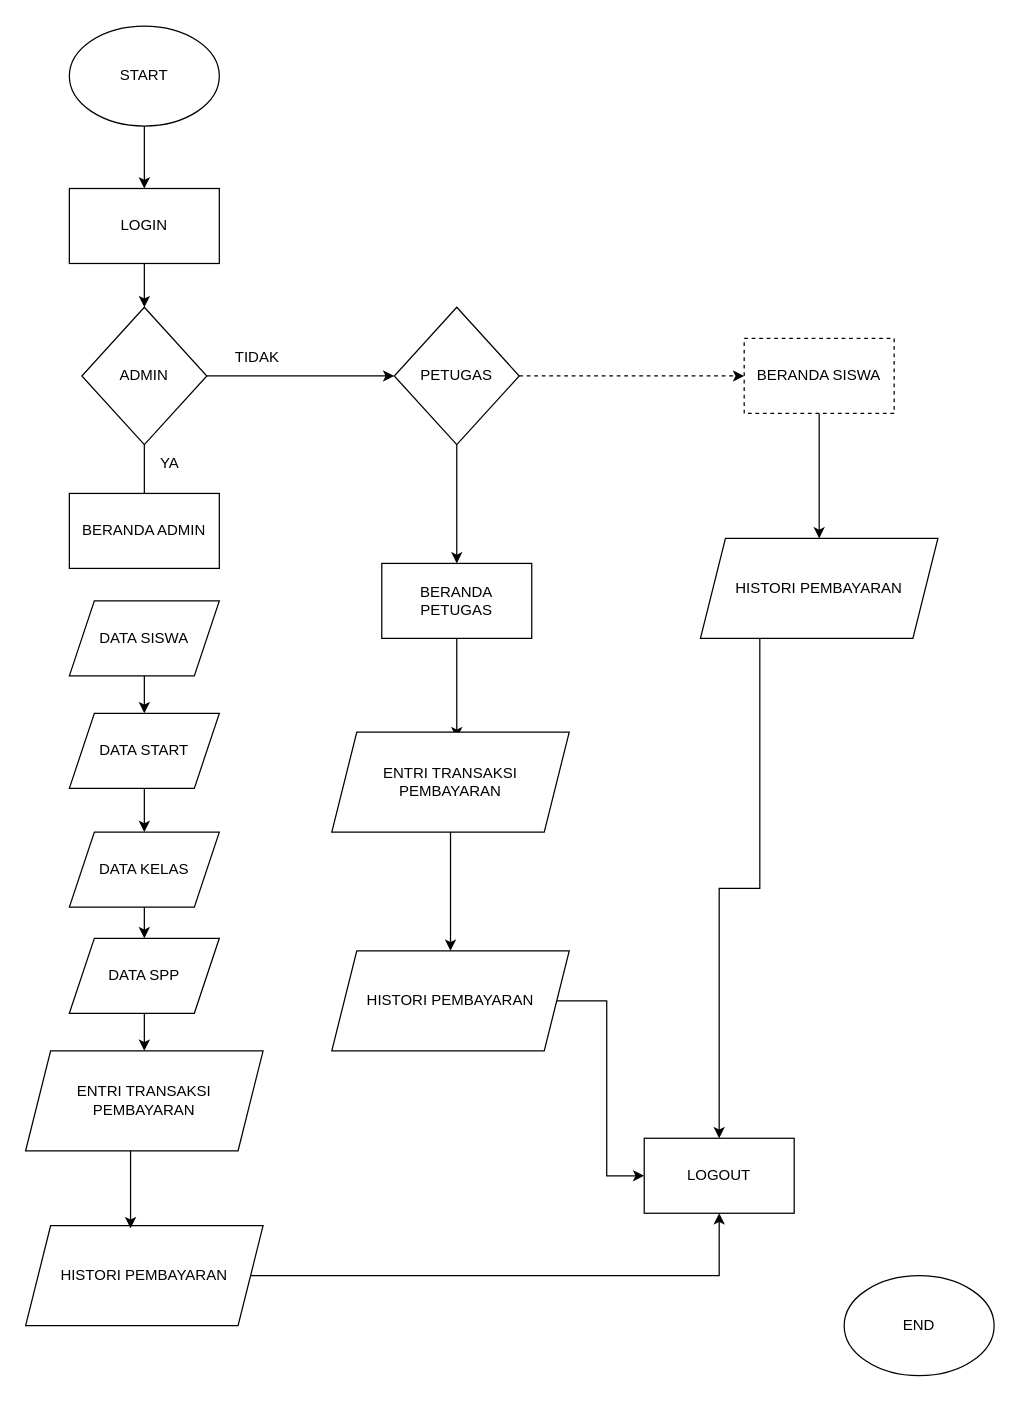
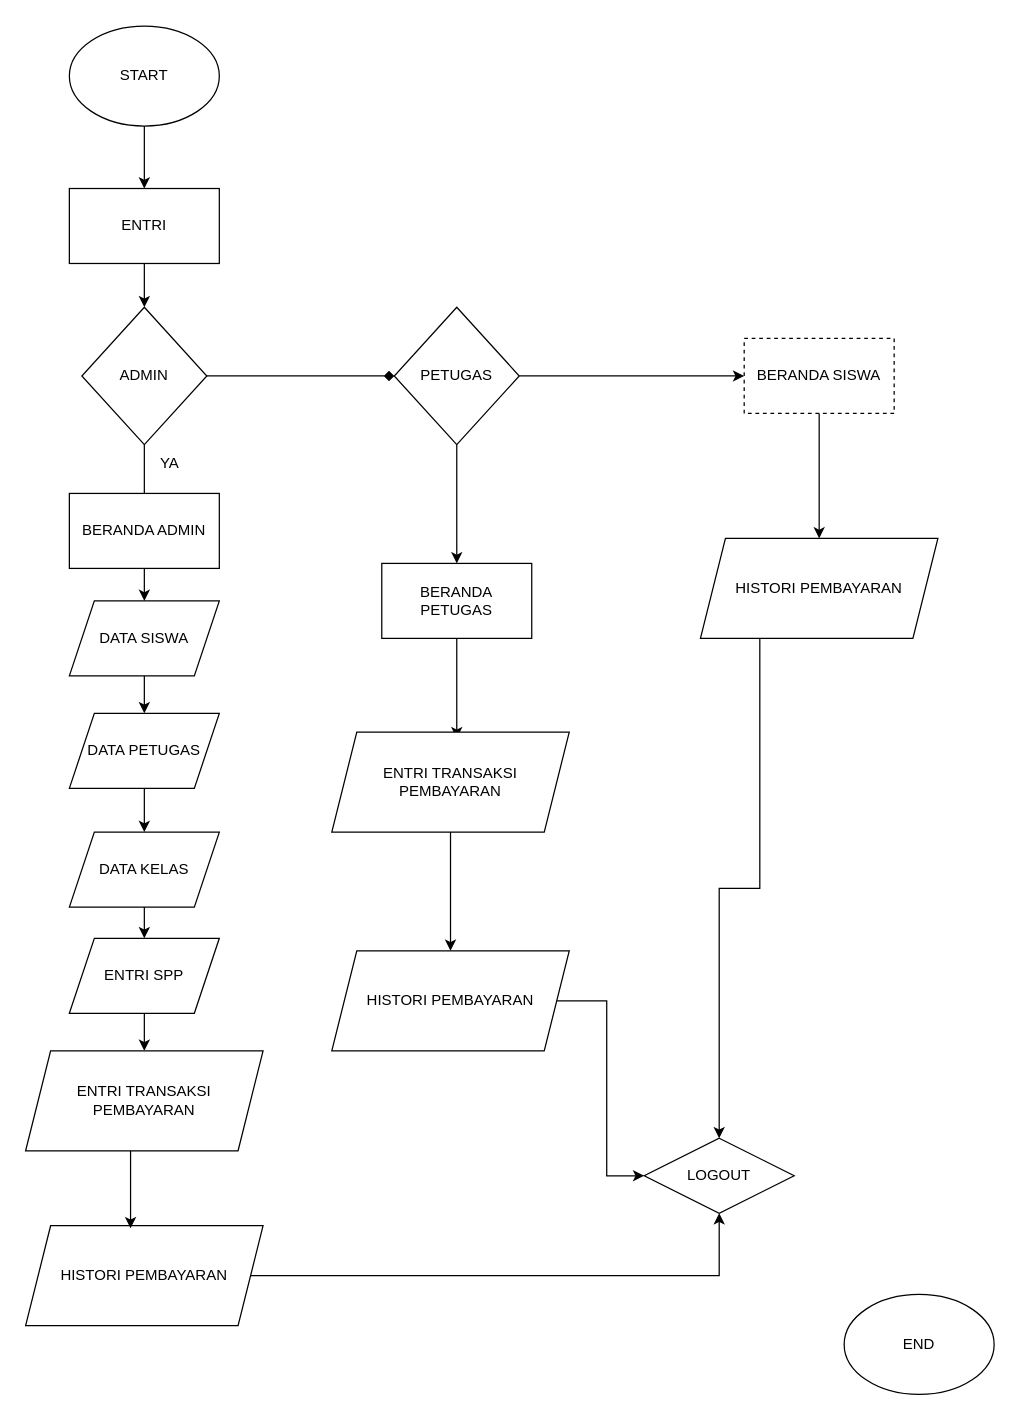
  <mxCell id="0" />
  <mxCell id="1" parent="0" />
  <mxCell id="2" value="START" style="ellipse;whiteSpace=wrap;html=1;" parent="1" vertex="1"><mxGeometry x="55" y="20" width="120" height="80" as="geometry" /></mxCell>
  <mxCell id="3" value="" style="endArrow=classic;html=1;rounded=0;entryX=0.5;entryY=0;entryDx=0;entryDy=0;exitX=0.5;exitY=1;exitDx=0;exitDy=0;" parent="1" edge="1"><mxGeometry width="50" height="50" relative="1" as="geometry"><mxPoint x="115" y="100" as="sourcePoint" /><mxPoint x="115" y="150" as="targetPoint" /></mxGeometry></mxCell>
- <mxCell id="4" value="" style="edgeStyle=orthogonalEdgeStyle;rounded=0;orthogonalLoop=1;jettySize=auto;html=1;" parent="1" source="5" target="15" edge="1"><mxGeometry relative="1" as="geometry" /></mxCell>
+ <mxCell id="4" value="" style="edgeStyle=orthogonalEdgeStyle;rounded=0;orthogonalLoop=1;jettySize=auto;html=1;endArrow=diamond;" parent="1" source="5" target="15" edge="1"><mxGeometry relative="1" as="geometry" /></mxCell>
  <mxCell id="5" value="ADMIN" style="rhombus;whiteSpace=wrap;html=1;" parent="1" vertex="1"><mxGeometry x="65" y="245" width="100" height="110" as="geometry" /></mxCell>
- <mxCell id="6" value="LOGIN" style="rounded=0;whiteSpace=wrap;html=1;" parent="1" vertex="1"><mxGeometry x="55" y="150" width="120" height="60" as="geometry" /></mxCell>
+ <mxCell id="6" value="ENTRI" style="rounded=0;whiteSpace=wrap;html=1;" parent="1" vertex="1"><mxGeometry x="55" y="150" width="120" height="60" as="geometry" /></mxCell>
  <mxCell id="7" value="" style="endArrow=classic;html=1;rounded=0;entryX=0.5;entryY=0;entryDx=0;entryDy=0;exitX=0.5;exitY=1;exitDx=0;exitDy=0;" parent="1" source="6" target="5" edge="1"><mxGeometry width="50" height="50" relative="1" as="geometry"><mxPoint x="65" y="260" as="sourcePoint" /><mxPoint x="115" y="210" as="targetPoint" /></mxGeometry></mxCell>
  <mxCell id="8" value="" style="endArrow=classic;html=1;rounded=0;exitX=0.5;exitY=1;exitDx=0;exitDy=0;" parent="1" source="5" edge="1"><mxGeometry width="50" height="50" relative="1" as="geometry"><mxPoint x="115" y="430" as="sourcePoint" /><mxPoint x="115" y="440" as="targetPoint" /></mxGeometry></mxCell>
+ <mxCell id="9" value="" style="edgeStyle=orthogonalEdgeStyle;rounded=0;orthogonalLoop=1;jettySize=auto;html=1;" parent="1" source="10" target="20" edge="1"><mxGeometry relative="1" as="geometry" /></mxCell>
  <mxCell id="10" value="BERANDA ADMIN" style="whiteSpace=wrap;html=1;" parent="1" vertex="1"><mxGeometry x="55" y="394" width="120" height="60" as="geometry" /></mxCell>
  <mxCell id="11" value="YA" style="text;html=1;align=center;verticalAlign=middle;resizable=0;points=[];autosize=1;strokeColor=none;fillColor=none;" parent="1" vertex="1"><mxGeometry x="115" y="355" width="40" height="30" as="geometry" /></mxCell>
- <mxCell id="12" value="TIDAK" style="text;html=1;align=center;verticalAlign=middle;resizable=0;points=[];autosize=1;strokeColor=none;fillColor=none;" parent="1" vertex="1"><mxGeometry x="175" y="270" width="60" height="30" as="geometry" /></mxCell>
  <mxCell id="13" value="" style="edgeStyle=orthogonalEdgeStyle;rounded=0;orthogonalLoop=1;jettySize=auto;html=1;" parent="1" source="15" target="17" edge="1"><mxGeometry relative="1" as="geometry" /></mxCell>
- <mxCell id="14" value="" style="edgeStyle=orthogonalEdgeStyle;rounded=0;orthogonalLoop=1;jettySize=auto;html=1;dashed=1;" parent="1" source="15" target="18" edge="1"><mxGeometry relative="1" as="geometry" /></mxCell>
+ <mxCell id="14" value="" style="edgeStyle=orthogonalEdgeStyle;rounded=0;orthogonalLoop=1;jettySize=auto;html=1;" parent="1" source="15" target="18" edge="1"><mxGeometry relative="1" as="geometry" /></mxCell>
  <mxCell id="15" value="PETUGAS" style="rhombus;whiteSpace=wrap;html=1;" parent="1" vertex="1"><mxGeometry x="315" y="245" width="100" height="110" as="geometry" /></mxCell>
  <mxCell id="16" value="" style="edgeStyle=orthogonalEdgeStyle;rounded=0;orthogonalLoop=1;jettySize=auto;html=1;" parent="1" source="17" edge="1"><mxGeometry relative="1" as="geometry"><mxPoint x="365" y="590" as="targetPoint" /></mxGeometry></mxCell>
  <mxCell id="17" value="BERANDA PETUGAS" style="whiteSpace=wrap;html=1;" parent="1" vertex="1"><mxGeometry x="305" y="450" width="120" height="60" as="geometry" /></mxCell>
  <mxCell id="18" value="BERANDA SISWA" style="whiteSpace=wrap;html=1;dashed=1;" parent="1" vertex="1"><mxGeometry x="595" y="270" width="120" height="60" as="geometry" /></mxCell>
  <mxCell id="19" value="" style="edgeStyle=orthogonalEdgeStyle;rounded=0;orthogonalLoop=1;jettySize=auto;html=1;" parent="1" source="20" target="22" edge="1"><mxGeometry relative="1" as="geometry" /></mxCell>
  <mxCell id="20" value="DATA SISWA" style="shape=parallelogram;perimeter=parallelogramPerimeter;whiteSpace=wrap;html=1;fixedSize=1;" parent="1" vertex="1"><mxGeometry x="55" y="480" width="120" height="60" as="geometry" /></mxCell>
  <mxCell id="21" value="" style="edgeStyle=orthogonalEdgeStyle;rounded=0;orthogonalLoop=1;jettySize=auto;html=1;" parent="1" source="22" target="24" edge="1"><mxGeometry relative="1" as="geometry" /></mxCell>
- <mxCell id="22" value="DATA START" style="shape=parallelogram;perimeter=parallelogramPerimeter;whiteSpace=wrap;html=1;fixedSize=1;" parent="1" vertex="1"><mxGeometry x="55" y="570" width="120" height="60" as="geometry" /></mxCell>
+ <mxCell id="22" value="DATA PETUGAS" style="shape=parallelogram;perimeter=parallelogramPerimeter;whiteSpace=wrap;html=1;fixedSize=1;" parent="1" vertex="1"><mxGeometry x="55" y="570" width="120" height="60" as="geometry" /></mxCell>
  <mxCell id="23" value="" style="edgeStyle=orthogonalEdgeStyle;rounded=0;orthogonalLoop=1;jettySize=auto;html=1;" parent="1" source="24" target="26" edge="1"><mxGeometry relative="1" as="geometry" /></mxCell>
  <mxCell id="24" value="DATA KELAS" style="shape=parallelogram;perimeter=parallelogramPerimeter;whiteSpace=wrap;html=1;fixedSize=1;" parent="1" vertex="1"><mxGeometry x="55" y="665" width="120" height="60" as="geometry" /></mxCell>
  <mxCell id="25" value="" style="edgeStyle=orthogonalEdgeStyle;rounded=0;orthogonalLoop=1;jettySize=auto;html=1;" parent="1" source="26" target="27" edge="1"><mxGeometry relative="1" as="geometry" /></mxCell>
- <mxCell id="26" value="DATA SPP" style="shape=parallelogram;perimeter=parallelogramPerimeter;whiteSpace=wrap;html=1;fixedSize=1;" parent="1" vertex="1"><mxGeometry x="55" y="750" width="120" height="60" as="geometry" /></mxCell>
+ <mxCell id="26" value="ENTRI SPP" style="shape=parallelogram;perimeter=parallelogramPerimeter;whiteSpace=wrap;html=1;fixedSize=1;" parent="1" vertex="1"><mxGeometry x="55" y="750" width="120" height="60" as="geometry" /></mxCell>
  <mxCell id="27" value="ENTRI TRANSAKSI PEMBAYARAN" style="shape=parallelogram;perimeter=parallelogramPerimeter;whiteSpace=wrap;html=1;fixedSize=1;" parent="1" vertex="1"><mxGeometry x="20" y="840" width="190" height="80" as="geometry" /></mxCell>
  <mxCell id="28" value="" style="edgeStyle=orthogonalEdgeStyle;rounded=0;orthogonalLoop=1;jettySize=auto;html=1;" parent="1" source="29" target="31" edge="1"><mxGeometry relative="1" as="geometry" /></mxCell>
  <mxCell id="29" value="ENTRI TRANSAKSI PEMBAYARAN" style="shape=parallelogram;perimeter=parallelogramPerimeter;whiteSpace=wrap;html=1;fixedSize=1;" parent="1" vertex="1"><mxGeometry x="265" y="585" width="190" height="80" as="geometry" /></mxCell>
  <mxCell id="30" style="edgeStyle=orthogonalEdgeStyle;rounded=0;orthogonalLoop=1;jettySize=auto;html=1;entryX=0;entryY=0.5;entryDx=0;entryDy=0;" parent="1" source="31" target="38" edge="1"><mxGeometry relative="1" as="geometry" /></mxCell>
  <mxCell id="31" value="HISTORI PEMBAYARAN" style="shape=parallelogram;perimeter=parallelogramPerimeter;whiteSpace=wrap;html=1;fixedSize=1;" parent="1" vertex="1"><mxGeometry x="265" y="760" width="190" height="80" as="geometry" /></mxCell>
  <mxCell id="32" style="edgeStyle=orthogonalEdgeStyle;rounded=0;orthogonalLoop=1;jettySize=auto;html=1;exitX=0.25;exitY=1;exitDx=0;exitDy=0;" parent="1" source="33" target="38" edge="1"><mxGeometry relative="1" as="geometry" /></mxCell>
  <mxCell id="33" value="HISTORI PEMBAYARAN" style="shape=parallelogram;perimeter=parallelogramPerimeter;whiteSpace=wrap;html=1;fixedSize=1;" parent="1" vertex="1"><mxGeometry x="560" y="430" width="190" height="80" as="geometry" /></mxCell>
  <mxCell id="34" value="" style="endArrow=classic;html=1;rounded=0;exitX=0.5;exitY=1;exitDx=0;exitDy=0;" parent="1" source="18" target="33" edge="1"><mxGeometry width="50" height="50" relative="1" as="geometry"><mxPoint x="655" y="360" as="sourcePoint" /><mxPoint x="705" y="310" as="targetPoint" /></mxGeometry></mxCell>
  <mxCell id="35" value="" style="edgeStyle=orthogonalEdgeStyle;rounded=0;orthogonalLoop=1;jettySize=auto;html=1;" parent="1" source="36" target="38" edge="1"><mxGeometry relative="1" as="geometry" /></mxCell>
  <mxCell id="36" value="HISTORI PEMBAYARAN" style="shape=parallelogram;perimeter=parallelogramPerimeter;whiteSpace=wrap;html=1;fixedSize=1;" parent="1" vertex="1"><mxGeometry x="20" y="980" width="190" height="80" as="geometry" /></mxCell>
  <mxCell id="37" value="" style="endArrow=classic;html=1;rounded=0;entryX=0.442;entryY=0.025;entryDx=0;entryDy=0;entryPerimeter=0;" parent="1" target="36" edge="1"><mxGeometry width="50" height="50" relative="1" as="geometry"><mxPoint x="104" y="920" as="sourcePoint" /><mxPoint x="155" y="930" as="targetPoint" /></mxGeometry></mxCell>
- <mxCell id="38" value="LOGOUT" style="whiteSpace=wrap;html=1;" parent="1" vertex="1"><mxGeometry x="515" y="910" width="120" height="60" as="geometry" /></mxCell>
- <mxCell id="39" value="END" style="ellipse;whiteSpace=wrap;html=1;" parent="1" vertex="1"><mxGeometry x="675" y="1020" width="120" height="80" as="geometry" /></mxCell>
+ <mxCell id="38" value="LOGOUT" style="rhombus;whiteSpace=wrap;html=1;" parent="1" vertex="1"><mxGeometry x="515" y="910" width="120" height="60" as="geometry" /></mxCell>
+ <mxCell id="39" value="END" style="ellipse;whiteSpace=wrap;html=1;" parent="1" vertex="1"><mxGeometry x="675" y="1035" width="120" height="80" as="geometry" /></mxCell>
